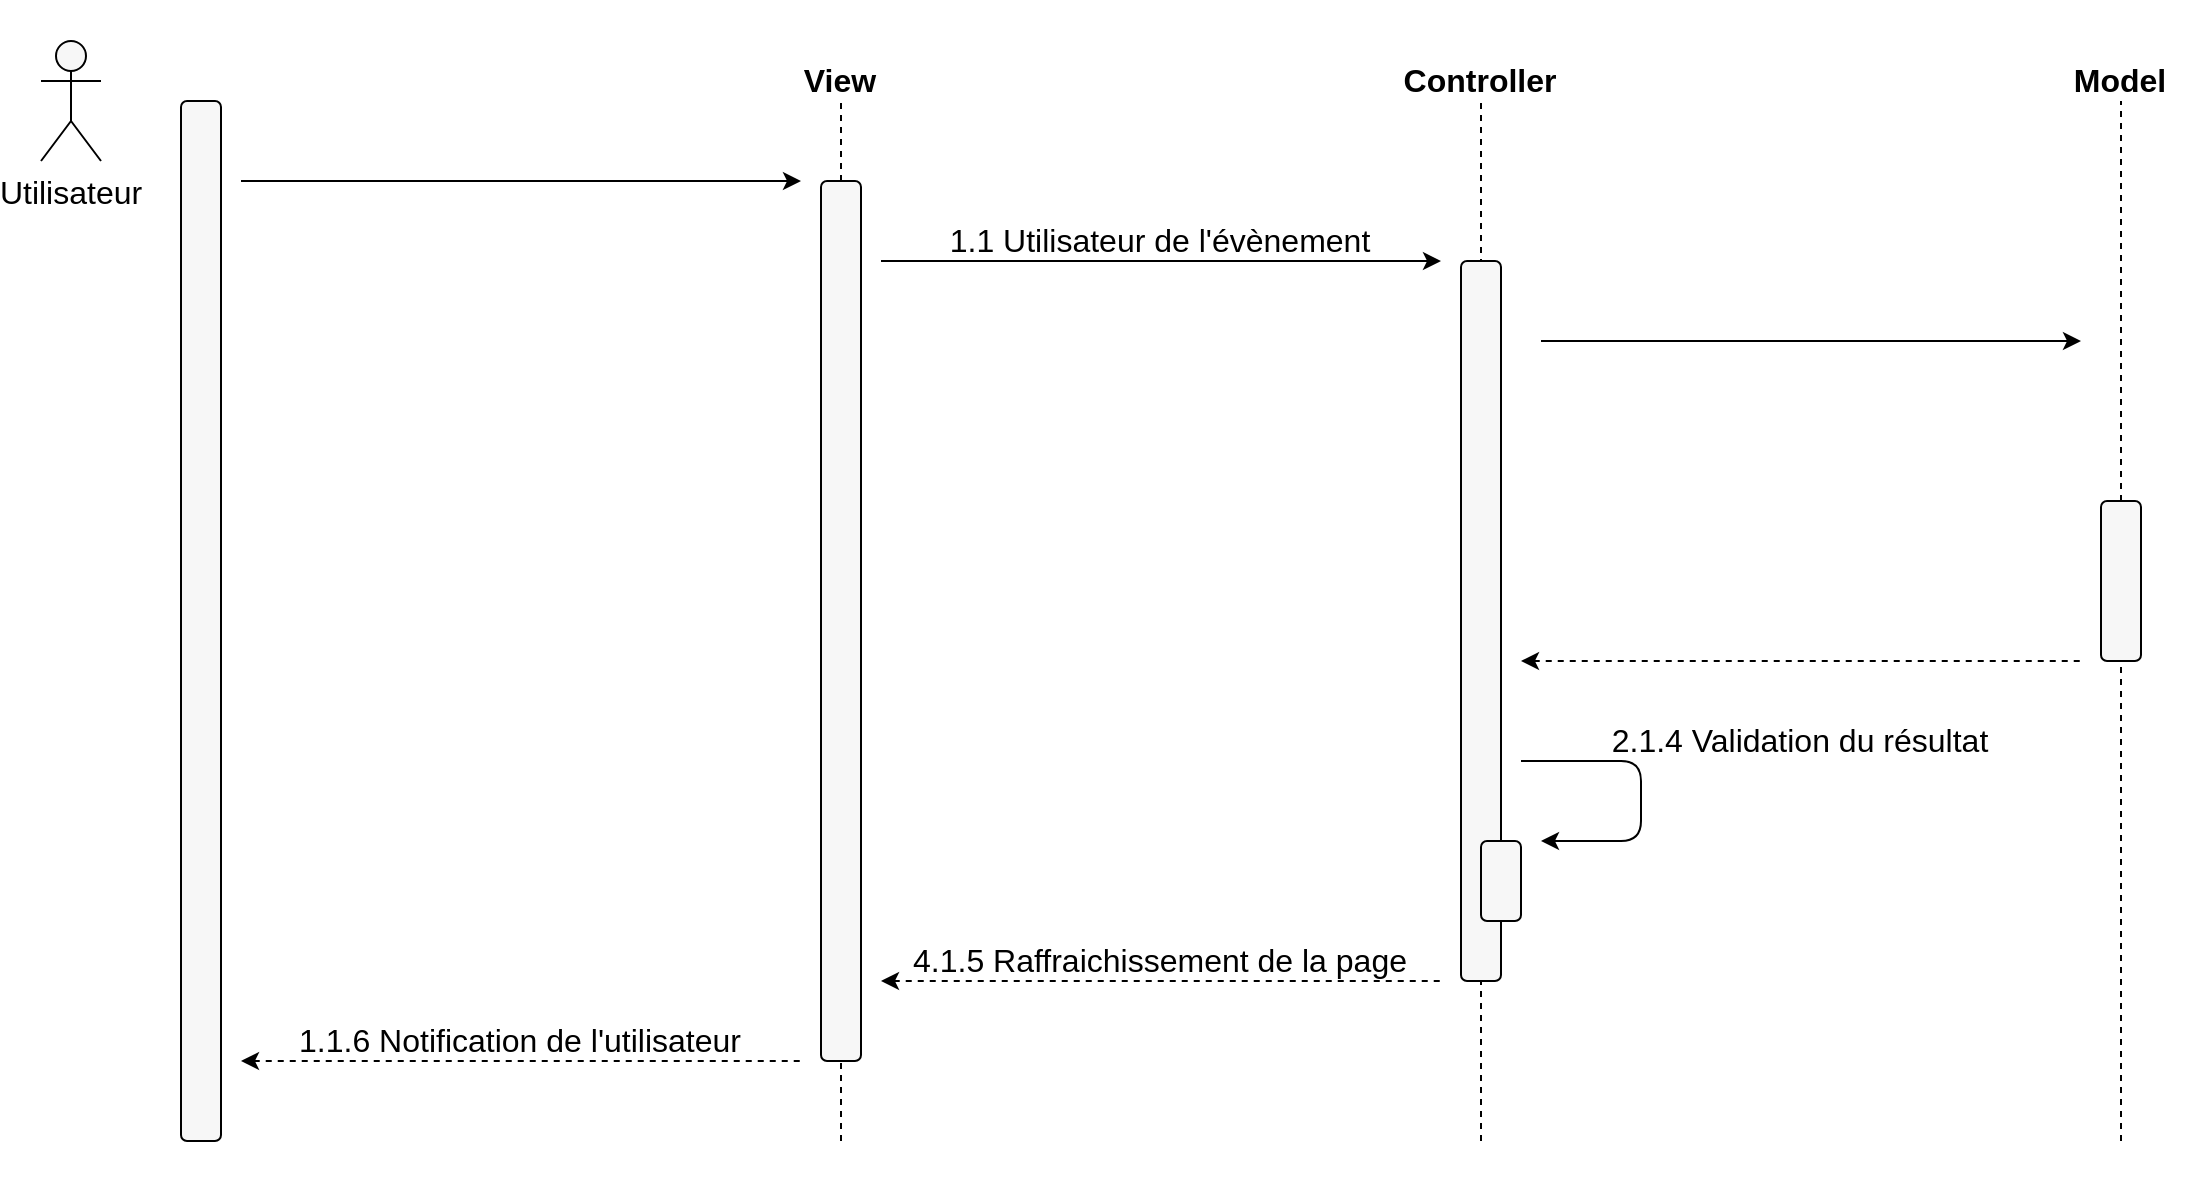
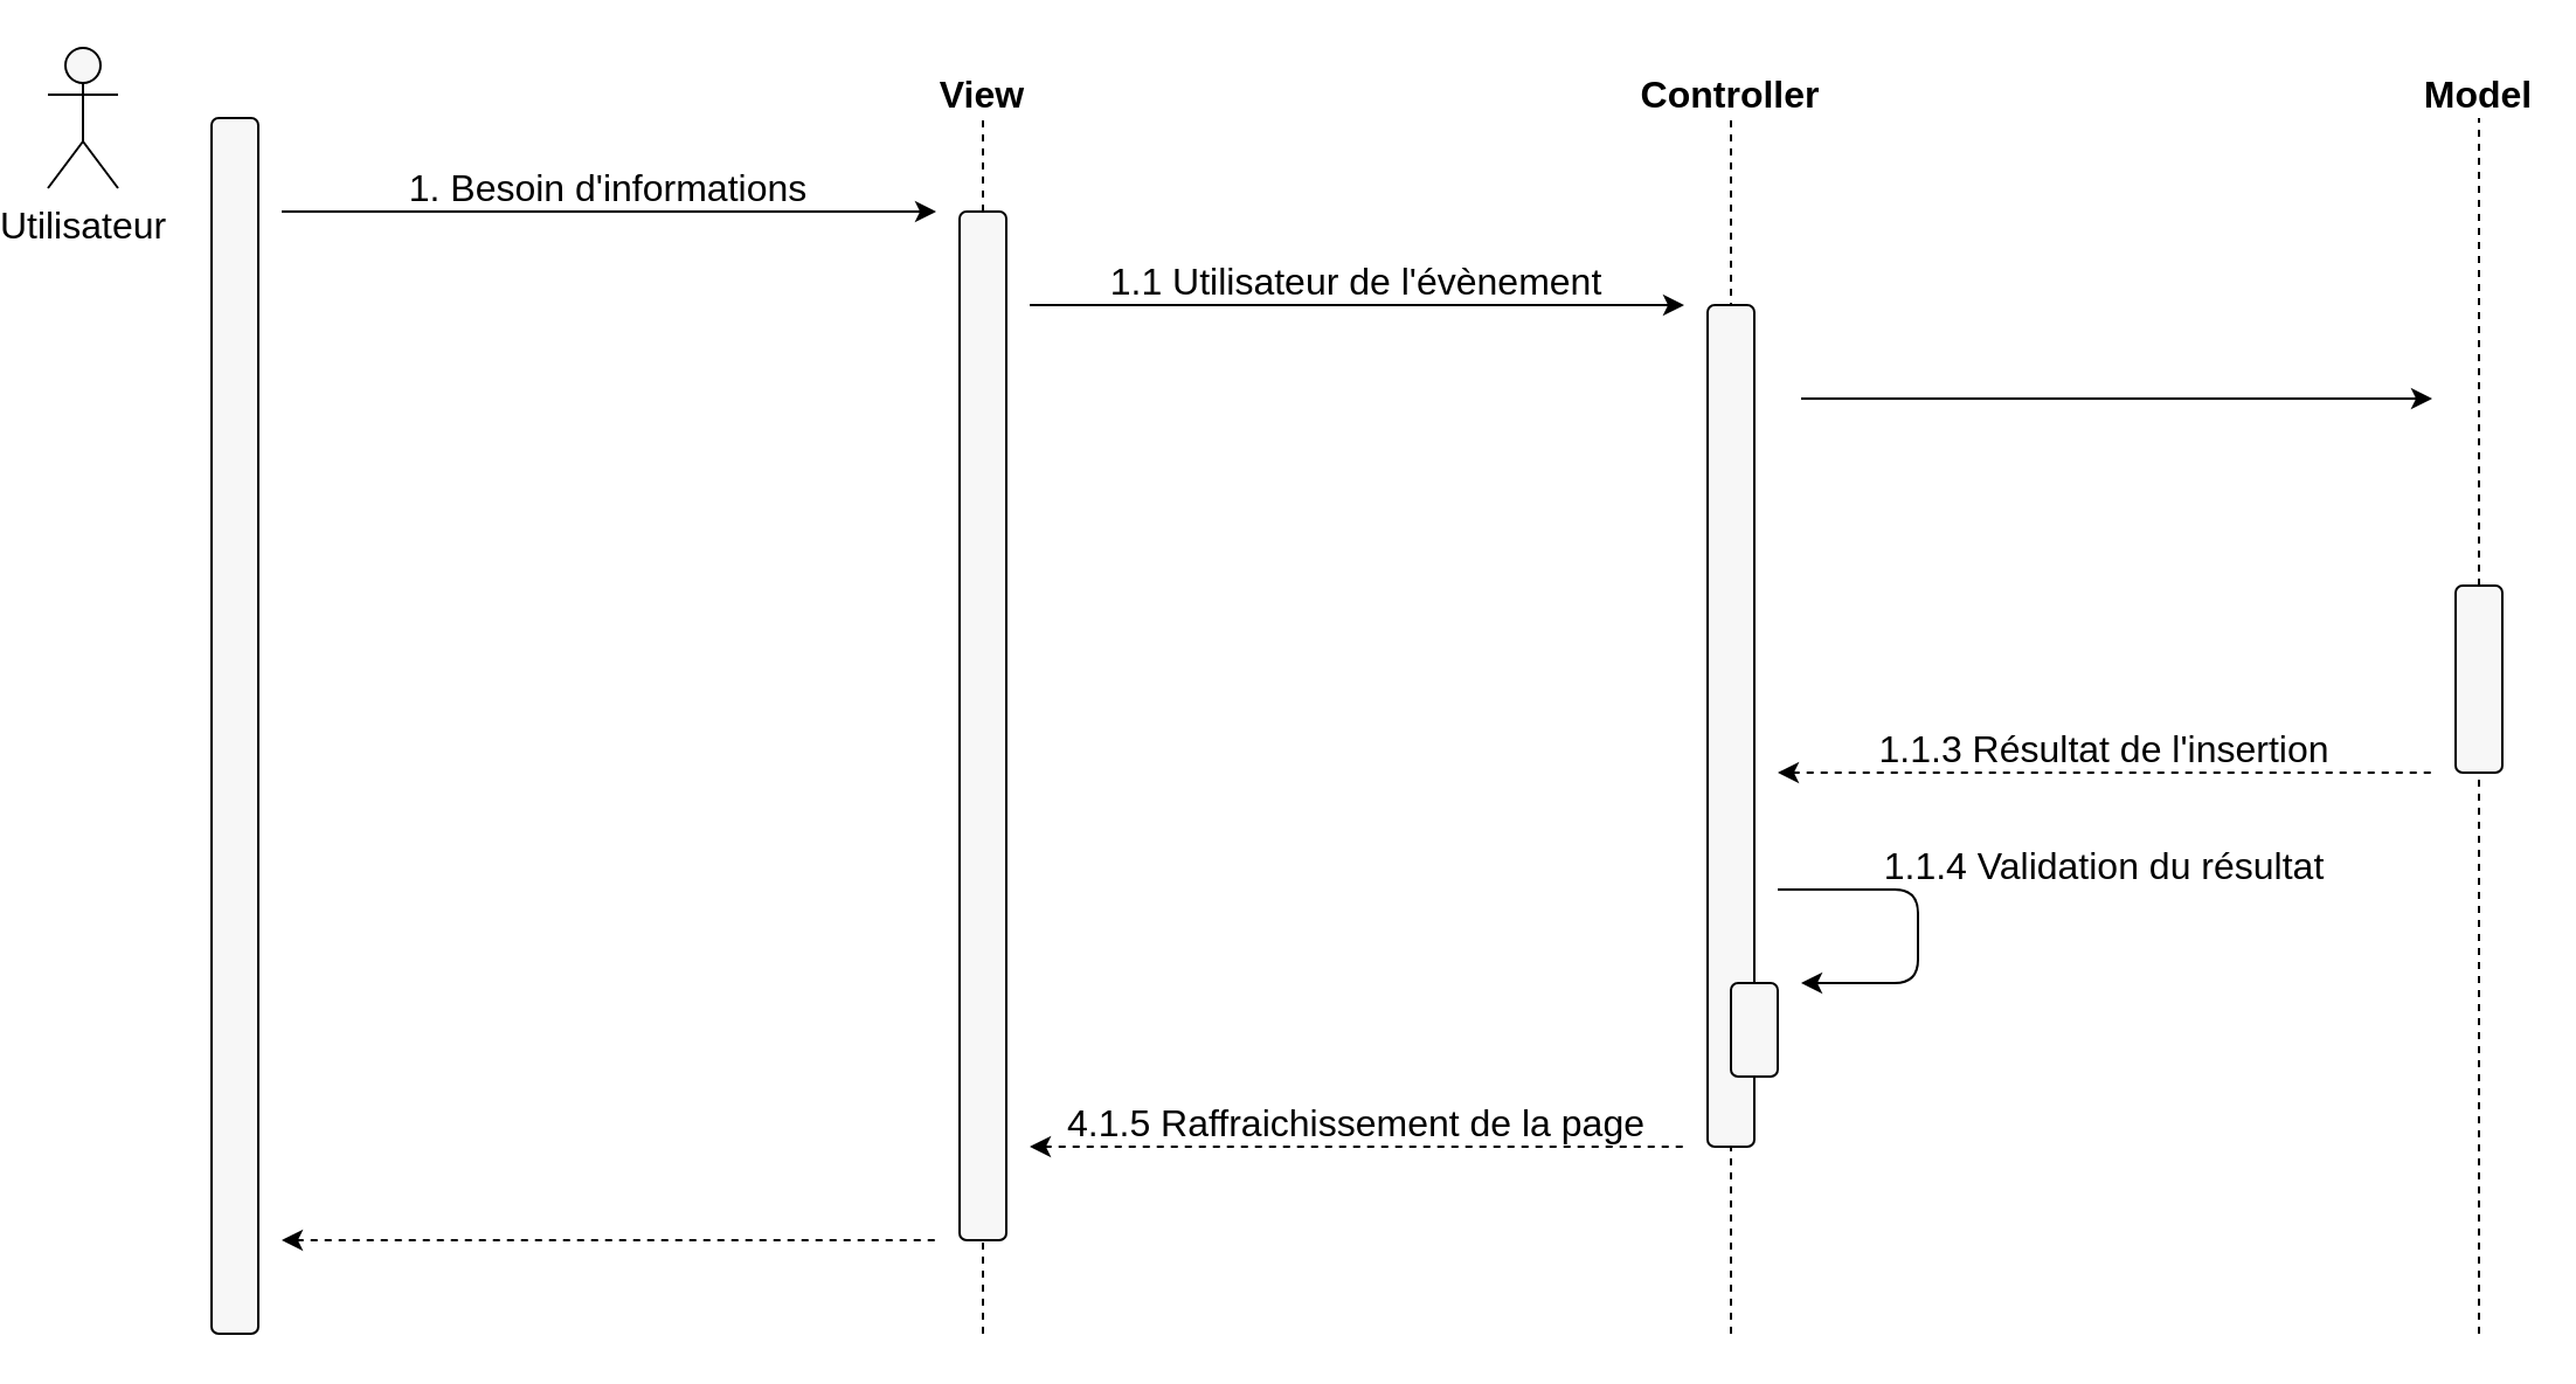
  <mxCell id="0" />
  <mxCell id="1" parent="0" />
  <mxCell id="2" value="" style="endArrow=none;dashed=1;html=1;" parent="1" edge="1"><mxGeometry width="50" height="50" relative="1" as="geometry"><mxPoint x="420" y="570" as="sourcePoint" /><mxPoint x="420" y="50" as="targetPoint" /></mxGeometry></mxCell>
  <mxCell id="3" value="View" style="text;html=1;strokeColor=none;fillColor=none;align=center;verticalAlign=middle;whiteSpace=wrap;rounded=0;fontStyle=1;fontSize=16;" parent="1" vertex="1"><mxGeometry x="400" y="30" width="40" height="20" as="geometry" /></mxCell>
  <mxCell id="4" value="" style="endArrow=none;dashed=1;html=1;" parent="1" edge="1"><mxGeometry width="50" height="50" relative="1" as="geometry"><mxPoint x="740" y="570" as="sourcePoint" /><mxPoint x="740" y="50" as="targetPoint" /></mxGeometry></mxCell>
  <mxCell id="5" value="Controller" style="text;html=1;strokeColor=none;fillColor=none;align=center;verticalAlign=middle;whiteSpace=wrap;rounded=0;fontStyle=1;fontSize=16;" parent="1" vertex="1"><mxGeometry x="720" y="30" width="40" height="20" as="geometry" /></mxCell>
  <mxCell id="6" value="" style="endArrow=none;dashed=1;html=1;" parent="1" source="29" edge="1"><mxGeometry width="50" height="50" relative="1" as="geometry"><mxPoint x="1060" y="570" as="sourcePoint" /><mxPoint x="1060" y="50" as="targetPoint" /></mxGeometry></mxCell>
  <mxCell id="7" value="Model" style="text;html=1;strokeColor=none;fillColor=none;align=center;verticalAlign=middle;whiteSpace=wrap;rounded=0;fontStyle=1;fontSize=16;" parent="1" vertex="1"><mxGeometry x="1040" y="30" width="40" height="20" as="geometry" /></mxCell>
  <mxCell id="8" value="" style="rounded=1;whiteSpace=wrap;html=1;strokeColor=#000000;strokeWidth=1;fillColor=#F7F7F7;fontSize=16;" parent="1" vertex="1"><mxGeometry x="410" y="90" width="20" height="440" as="geometry" /></mxCell>
  <mxCell id="9" value="" style="rounded=1;whiteSpace=wrap;html=1;strokeColor=#000000;strokeWidth=1;fillColor=#F7F7F7;fontSize=16;" parent="1" vertex="1"><mxGeometry x="90" y="50" width="20" height="520" as="geometry" /></mxCell>
- <mxCell id="10" value="2.1.4 Validation du résultat" style="text;html=1;strokeColor=none;fillColor=none;align=center;verticalAlign=middle;whiteSpace=wrap;rounded=0;fontSize=16;" parent="1" vertex="1"><mxGeometry x="760" y="360" width="280" height="20" as="geometry" /></mxCell>
+ <mxCell id="10" value="1.1.4 Validation du résultat" style="text;html=1;strokeColor=none;fillColor=none;align=center;verticalAlign=middle;whiteSpace=wrap;rounded=0;fontSize=16;" parent="1" vertex="1"><mxGeometry x="760" y="360" width="280" height="20" as="geometry" /></mxCell>
  <mxCell id="11" value="" style="rounded=1;whiteSpace=wrap;html=1;strokeColor=#000000;strokeWidth=1;fillColor=#F7F7F7;fontSize=16;" parent="1" vertex="1"><mxGeometry x="730" y="130" width="20" height="360" as="geometry" /></mxCell>
  <mxCell id="12" value="" style="rounded=1;whiteSpace=wrap;html=1;strokeColor=#000000;strokeWidth=1;fillColor=#F7F7F7;fontSize=16;" parent="1" vertex="1"><mxGeometry x="740" y="420" width="20" height="40" as="geometry" /></mxCell>
  <mxCell id="13" value="" style="endArrow=classic;html=1;fontSize=16;exitX=0;exitY=1;exitDx=0;exitDy=0;" parent="1" source="10" edge="1"><mxGeometry width="50" height="50" relative="1" as="geometry"><mxPoint x="780" y="380" as="sourcePoint" /><mxPoint x="770" y="420" as="targetPoint" /><Array as="points"><mxPoint x="820" y="380" /><mxPoint x="820" y="420" /></Array></mxGeometry></mxCell>
  <mxCell id="14" value="" style="group" parent="1" vertex="1" connectable="0"><mxGeometry x="120" y="70" width="280" height="20" as="geometry" /></mxCell>
  <mxCell id="15" value="" style="endArrow=classic;html=1;fontSize=16;" parent="14" edge="1"><mxGeometry width="50" height="50" relative="1" as="geometry"><mxPoint y="20" as="sourcePoint" /><mxPoint x="280" y="20" as="targetPoint" /></mxGeometry></mxCell>
+ <mxCell id="16" value="1. Besoin d'informations" style="text;html=1;strokeColor=none;fillColor=none;align=center;verticalAlign=middle;whiteSpace=wrap;rounded=0;fontSize=16;" parent="14" vertex="1"><mxGeometry width="280" height="20" as="geometry" /></mxCell>
  <mxCell id="17" value="" style="group" parent="1" vertex="1" connectable="0"><mxGeometry x="440" y="110" width="280" height="20" as="geometry" /></mxCell>
  <mxCell id="18" value="1.1 Utilisateur de l'évènement" style="text;html=1;strokeColor=none;fillColor=none;align=center;verticalAlign=middle;whiteSpace=wrap;rounded=0;fontSize=16;" parent="17" vertex="1"><mxGeometry width="280" height="20" as="geometry" /></mxCell>
  <mxCell id="19" value="" style="endArrow=classic;html=1;fontSize=16;" parent="17" edge="1"><mxGeometry width="50" height="50" relative="1" as="geometry"><mxPoint y="20" as="sourcePoint" /><mxPoint x="280" y="20" as="targetPoint" /></mxGeometry></mxCell>
  <mxCell id="20" value="" style="group" parent="1" vertex="1" connectable="0"><mxGeometry x="770" y="130" width="270" height="40" as="geometry" /></mxCell>
  <mxCell id="21" value="" style="endArrow=classic;html=1;fontSize=16;" parent="20" edge="1"><mxGeometry width="50" height="50" relative="1" as="geometry"><mxPoint y="40" as="sourcePoint" /><mxPoint x="270" y="40" as="targetPoint" /></mxGeometry></mxCell>
  <mxCell id="22" value="" style="group" parent="1" vertex="1" connectable="0"><mxGeometry x="440" y="470" width="280" height="20" as="geometry" /></mxCell>
  <mxCell id="23" value="4.1.5 Raffraichissement de la page" style="text;html=1;strokeColor=none;fillColor=none;align=center;verticalAlign=middle;whiteSpace=wrap;rounded=0;fontSize=16;" parent="22" vertex="1"><mxGeometry width="280" height="20" as="geometry" /></mxCell>
  <mxCell id="24" value="" style="endArrow=none;html=1;fontSize=16;endFill=0;startArrow=classic;startFill=1;dashed=1;" parent="22" edge="1"><mxGeometry width="50" height="50" relative="1" as="geometry"><mxPoint y="20" as="sourcePoint" /><mxPoint x="280" y="20" as="targetPoint" /></mxGeometry></mxCell>
  <mxCell id="25" value="" style="group" parent="1" vertex="1" connectable="0"><mxGeometry x="120" y="510" width="280" height="20" as="geometry" /></mxCell>
- <mxCell id="26" value="1.1.6 Notification de l'utilisateur" style="text;html=1;strokeColor=none;fillColor=none;align=center;verticalAlign=middle;whiteSpace=wrap;rounded=0;fontSize=16;" parent="25" vertex="1"><mxGeometry width="280" height="20" as="geometry" /></mxCell>
  <mxCell id="27" value="" style="endArrow=none;html=1;fontSize=16;endFill=0;startArrow=classic;startFill=1;dashed=1;" parent="25" edge="1"><mxGeometry width="50" height="50" relative="1" as="geometry"><mxPoint y="20" as="sourcePoint" /><mxPoint x="280" y="20" as="targetPoint" /></mxGeometry></mxCell>
  <mxCell id="28" value="Utilisateur" style="shape=umlActor;verticalLabelPosition=bottom;labelBackgroundColor=#ffffff;verticalAlign=top;html=1;outlineConnect=0;strokeColor=#000000;strokeWidth=1;fillColor=#F7F7F7;fontSize=16;" parent="1" vertex="1"><mxGeometry x="20" y="20" width="30" height="60" as="geometry" /></mxCell>
  <mxCell id="29" value="" style="rounded=1;whiteSpace=wrap;html=1;strokeColor=#000000;strokeWidth=1;fillColor=#F7F7F7;fontSize=16;" parent="1" vertex="1"><mxGeometry x="1050" y="250" width="20" height="80" as="geometry" /></mxCell>
  <mxCell id="30" value="" style="endArrow=none;dashed=1;html=1;" parent="1" target="29" edge="1"><mxGeometry width="50" height="50" relative="1" as="geometry"><mxPoint x="1060" y="570" as="sourcePoint" /><mxPoint x="1060" y="50" as="targetPoint" /></mxGeometry></mxCell>
  <mxCell id="31" value="" style="group" parent="1" vertex="1" connectable="0"><mxGeometry x="760" y="310" width="280" height="20" as="geometry" /></mxCell>
+ <mxCell id="32" value="1.1.3 Résultat de l'insertion" style="text;html=1;strokeColor=none;fillColor=none;align=center;verticalAlign=middle;whiteSpace=wrap;rounded=0;fontSize=16;" parent="31" vertex="1"><mxGeometry width="280" height="20" as="geometry" /></mxCell>
  <mxCell id="33" value="" style="endArrow=none;html=1;fontSize=16;endFill=0;startArrow=classic;startFill=1;dashed=1;" parent="31" edge="1"><mxGeometry width="50" height="50" relative="1" as="geometry"><mxPoint y="20" as="sourcePoint" /><mxPoint x="280" y="20" as="targetPoint" /></mxGeometry></mxCell>
